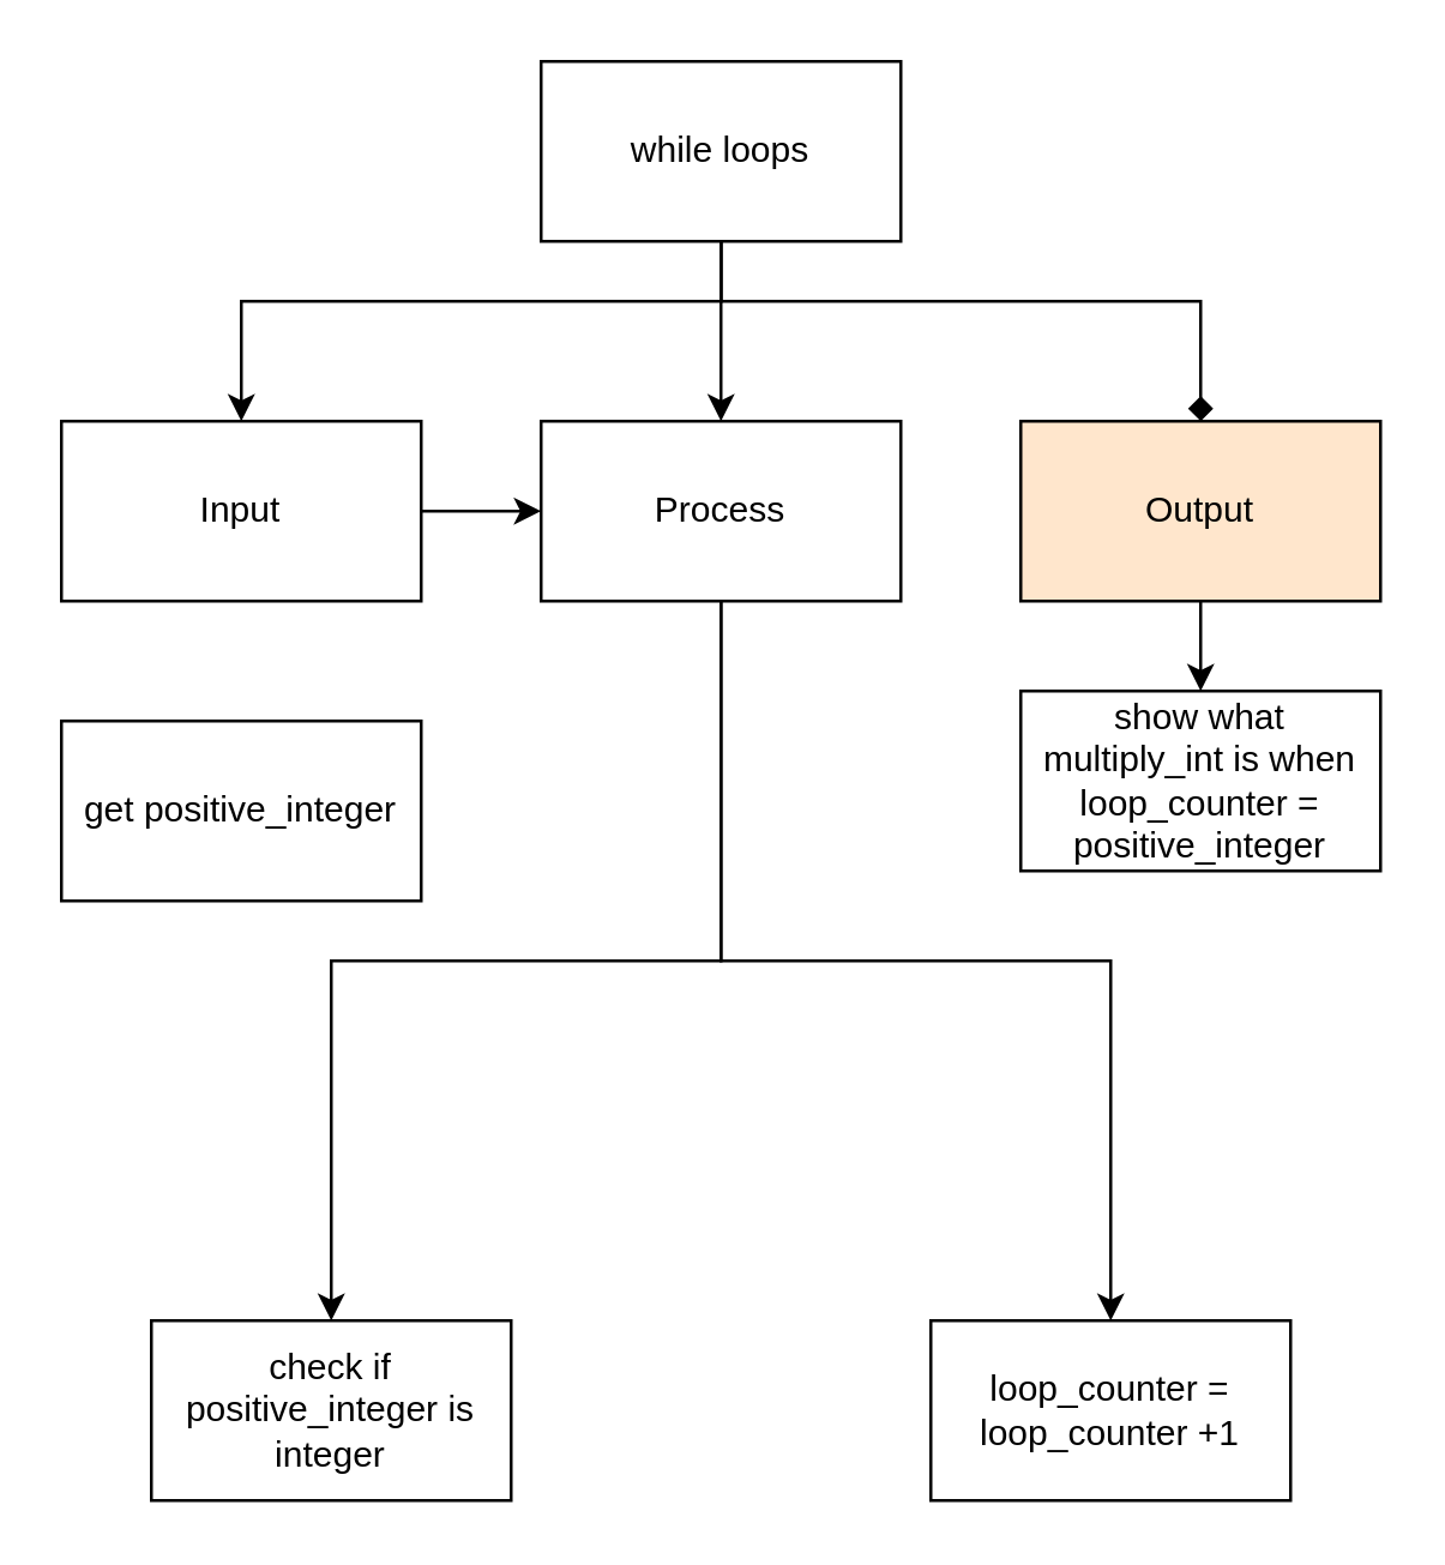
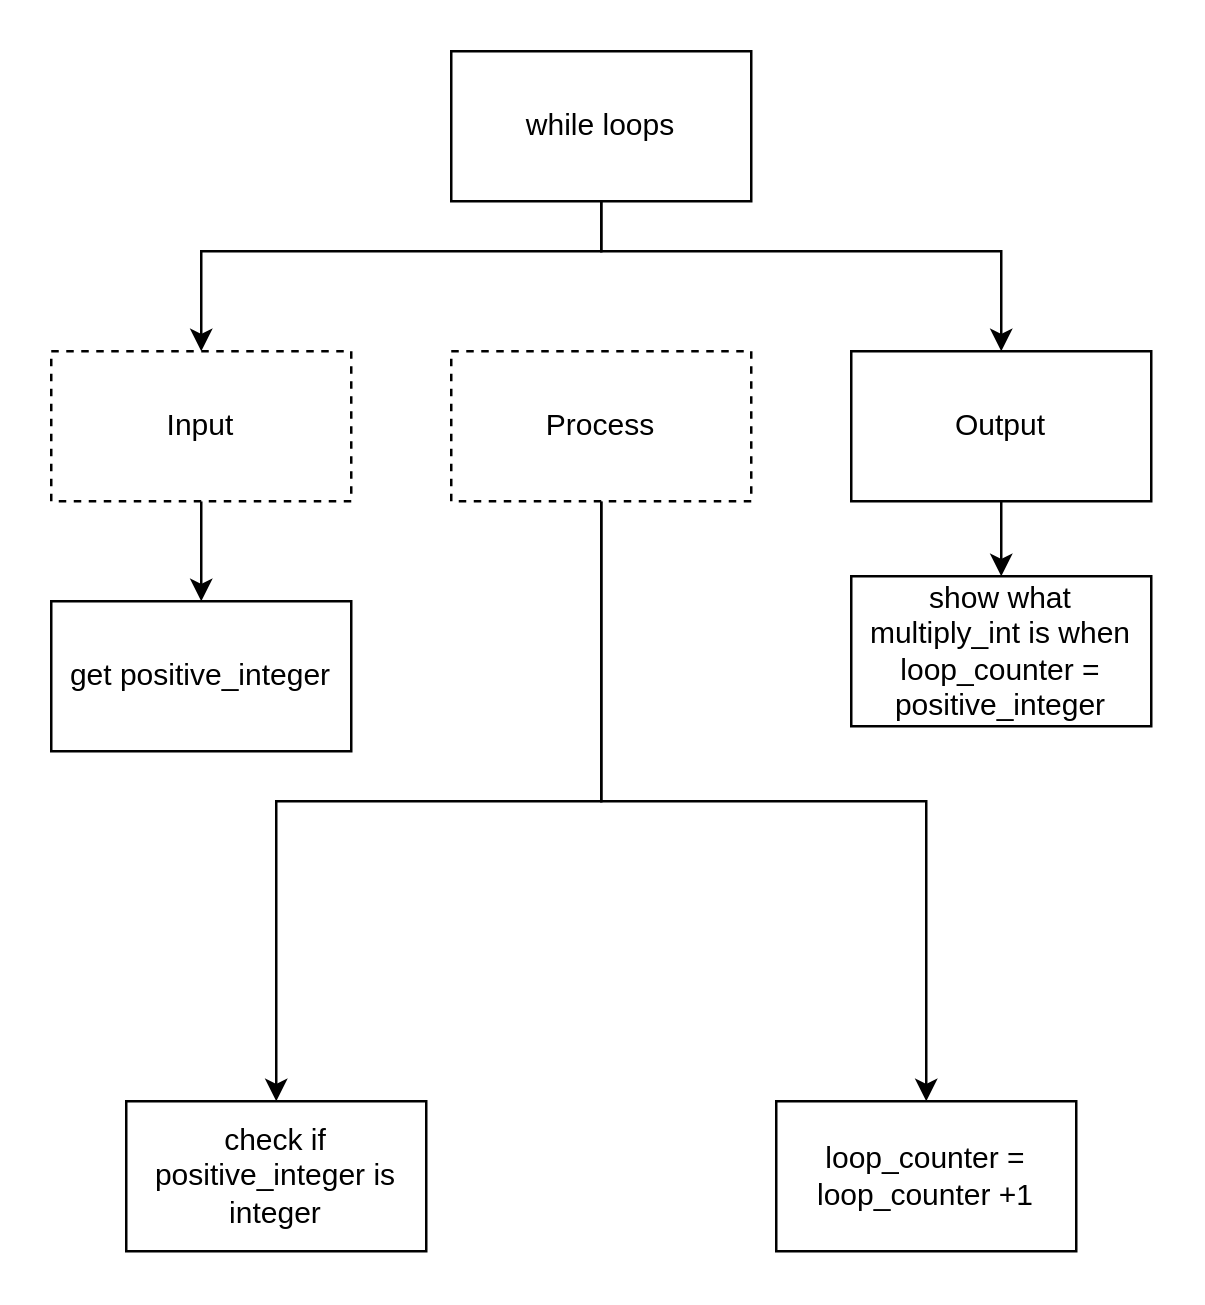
  <mxCell id="0" />
  <mxCell id="1" parent="0" />
- <mxCell id="2" style="edgeStyle=none;html=1;entryX=0.5;entryY=0;entryDx=0;entryDy=0;rounded=0;" parent="1" source="5" target="8" edge="1"><mxGeometry relative="1" as="geometry" /></mxCell>
  <mxCell id="3" style="edgeStyle=orthogonalEdgeStyle;rounded=0;html=1;entryX=0.5;entryY=0;entryDx=0;entryDy=0;" parent="1" source="5" target="12" edge="1"><mxGeometry relative="1" as="geometry"><Array as="points"><mxPoint x="240" y="100" /><mxPoint x="80" y="100" /></Array></mxGeometry></mxCell>
- <mxCell id="4" style="edgeStyle=orthogonalEdgeStyle;rounded=0;html=1;endArrow=diamond;" parent="1" source="5" target="10" edge="1"><mxGeometry relative="1" as="geometry"><Array as="points"><mxPoint x="240" y="100" /><mxPoint x="400" y="100" /></Array></mxGeometry></mxCell>
+ <mxCell id="4" style="edgeStyle=orthogonalEdgeStyle;rounded=0;html=1;" parent="1" source="5" target="10" edge="1"><mxGeometry relative="1" as="geometry"><Array as="points"><mxPoint x="240" y="100" /><mxPoint x="400" y="100" /></Array></mxGeometry></mxCell>
  <mxCell id="5" value="while loops" style="rounded=0;whiteSpace=wrap;html=1;" parent="1" vertex="1"><mxGeometry x="180" y="20" width="120" height="60" as="geometry" /></mxCell>
  <mxCell id="6" style="edgeStyle=orthogonalEdgeStyle;rounded=0;html=1;entryX=0.5;entryY=0;entryDx=0;entryDy=0;" parent="1" source="8" target="14" edge="1"><mxGeometry relative="1" as="geometry"><Array as="points"><mxPoint x="240" y="320" /><mxPoint x="110" y="320" /></Array></mxGeometry></mxCell>
  <mxCell id="7" style="edgeStyle=orthogonalEdgeStyle;html=1;entryX=0.5;entryY=0;entryDx=0;entryDy=0;rounded=0;" parent="1" source="8" edge="1"><mxGeometry relative="1" as="geometry"><Array as="points"><mxPoint x="240" y="320" /><mxPoint x="370" y="320" /></Array><mxPoint x="370" y="440" as="targetPoint" /></mxGeometry></mxCell>
- <mxCell id="8" value="Process" style="rounded=0;whiteSpace=wrap;html=1;" parent="1" vertex="1"><mxGeometry x="180" y="140" width="120" height="60" as="geometry" /></mxCell>
+ <mxCell id="8" value="Process" style="rounded=0;whiteSpace=wrap;html=1;dashed=1;" parent="1" vertex="1"><mxGeometry x="180" y="140" width="120" height="60" as="geometry" /></mxCell>
  <mxCell id="9" style="edgeStyle=orthogonalEdgeStyle;rounded=0;html=1;" parent="1" source="10" target="15" edge="1"><mxGeometry relative="1" as="geometry" /></mxCell>
- <mxCell id="10" value="Output" style="rounded=0;whiteSpace=wrap;html=1;fillColor=#ffe6cc;" parent="1" vertex="1"><mxGeometry x="340" y="140" width="120" height="60" as="geometry" /></mxCell>
- <mxCell id="11" style="edgeStyle=orthogonalEdgeStyle;rounded=0;html=1;" parent="1" source="12" target="8" edge="1"><mxGeometry relative="1" as="geometry" /></mxCell>
- <mxCell id="12" value="Input" style="rounded=0;whiteSpace=wrap;html=1;" parent="1" vertex="1"><mxGeometry x="20" y="140" width="120" height="60" as="geometry" /></mxCell>
+ <mxCell id="10" value="Output" style="rounded=0;whiteSpace=wrap;html=1;" parent="1" vertex="1"><mxGeometry x="340" y="140" width="120" height="60" as="geometry" /></mxCell>
+ <mxCell id="11" style="edgeStyle=orthogonalEdgeStyle;rounded=0;html=1;" parent="1" source="12" target="13" edge="1"><mxGeometry relative="1" as="geometry" /></mxCell>
+ <mxCell id="12" value="Input" style="rounded=0;whiteSpace=wrap;html=1;dashed=1;" parent="1" vertex="1"><mxGeometry x="20" y="140" width="120" height="60" as="geometry" /></mxCell>
  <mxCell id="13" value="get positive_integer" style="rounded=0;whiteSpace=wrap;html=1;" parent="1" vertex="1"><mxGeometry x="20" y="240" width="120" height="60" as="geometry" /></mxCell>
  <mxCell id="14" value="check if positive_integer is integer" style="rounded=0;whiteSpace=wrap;html=1;" parent="1" vertex="1"><mxGeometry x="50" y="440" width="120" height="60" as="geometry" /></mxCell>
  <mxCell id="15" value="show what multiply_int is when loop_counter = positive_integer" style="rounded=0;whiteSpace=wrap;html=1;" parent="1" vertex="1"><mxGeometry x="340" y="230" width="120" height="60" as="geometry" /></mxCell>
  <mxCell id="16" value="loop_counter = loop_counter +1" style="rounded=0;whiteSpace=wrap;html=1;" parent="1" vertex="1"><mxGeometry x="310" y="440" width="120" height="60" as="geometry" /></mxCell>
